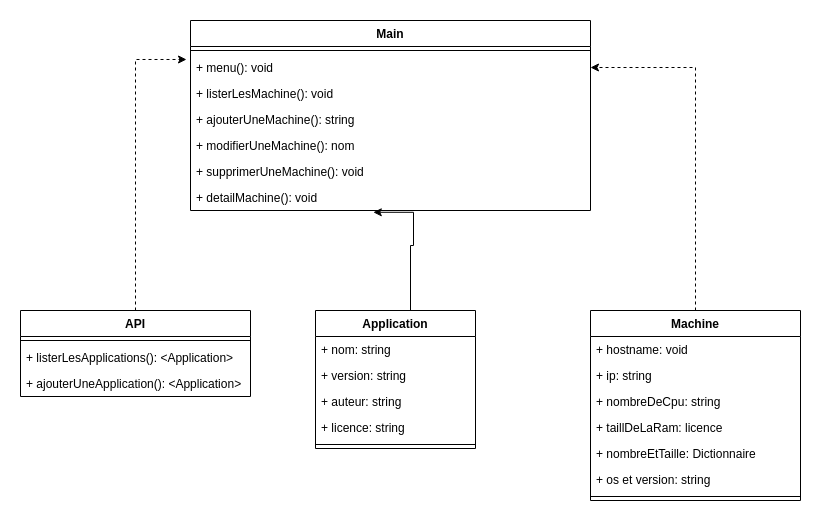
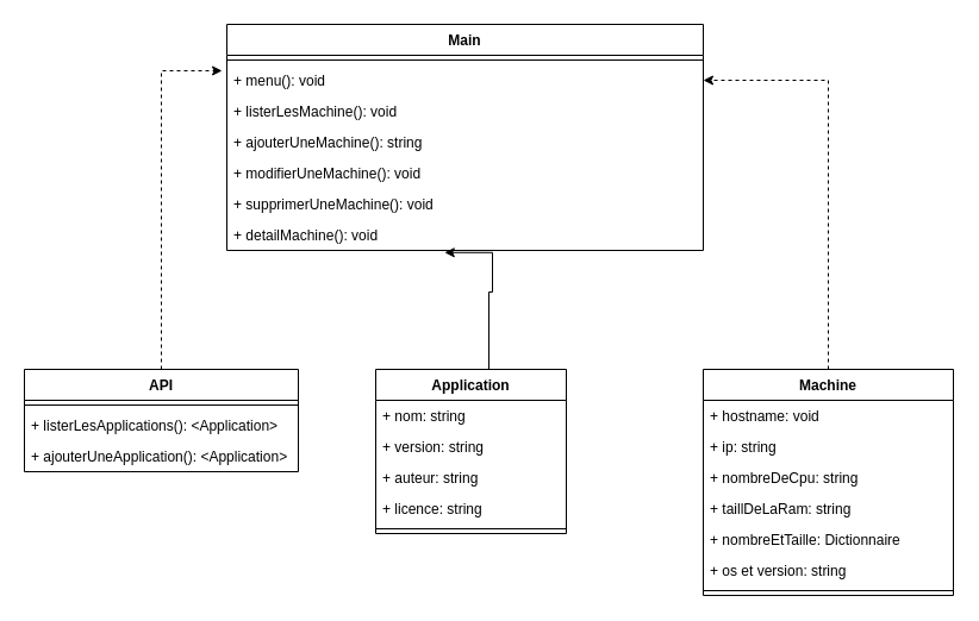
  <mxCell id="0" />
  <mxCell id="1" parent="0" />
  <mxCell id="2" value="Main" style="swimlane;fontStyle=1;align=center;verticalAlign=top;childLayout=stackLayout;horizontal=1;startSize=26;horizontalStack=0;resizeParent=1;resizeParentMax=0;resizeLast=0;collapsible=1;marginBottom=0;" vertex="1" parent="1"><mxGeometry x="190" y="20" width="400" height="190" as="geometry" /></mxCell>
  <mxCell id="3" value="" style="line;strokeWidth=1;fillColor=none;align=left;verticalAlign=middle;spacingTop=-1;spacingLeft=3;spacingRight=3;rotatable=0;labelPosition=right;points=[];portConstraint=eastwest;" vertex="1" parent="2"><mxGeometry y="26" width="400" height="8" as="geometry" /></mxCell>
  <mxCell id="4" value="+ menu(): void" style="text;strokeColor=none;fillColor=none;align=left;verticalAlign=top;spacingLeft=4;spacingRight=4;overflow=hidden;rotatable=0;points=[[0,0.5],[1,0.5]];portConstraint=eastwest;" vertex="1" parent="2"><mxGeometry y="34" width="400" height="26" as="geometry" /></mxCell>
  <mxCell id="5" value="+ listerLesMachine(): void" style="text;strokeColor=none;fillColor=none;align=left;verticalAlign=top;spacingLeft=4;spacingRight=4;overflow=hidden;rotatable=0;points=[[0,0.5],[1,0.5]];portConstraint=eastwest;" vertex="1" parent="2"><mxGeometry y="60" width="400" height="26" as="geometry" /></mxCell>
  <mxCell id="6" value="+ ajouterUneMachine(): string" style="text;strokeColor=none;fillColor=none;align=left;verticalAlign=top;spacingLeft=4;spacingRight=4;overflow=hidden;rotatable=0;points=[[0,0.5],[1,0.5]];portConstraint=eastwest;" vertex="1" parent="2"><mxGeometry y="86" width="400" height="26" as="geometry" /></mxCell>
- <mxCell id="7" value="+ modifierUneMachine(): nom" style="text;strokeColor=none;fillColor=none;align=left;verticalAlign=top;spacingLeft=4;spacingRight=4;overflow=hidden;rotatable=0;points=[[0,0.5],[1,0.5]];portConstraint=eastwest;" vertex="1" parent="2"><mxGeometry y="112" width="400" height="26" as="geometry" /></mxCell>
+ <mxCell id="7" value="+ modifierUneMachine(): void" style="text;strokeColor=none;fillColor=none;align=left;verticalAlign=top;spacingLeft=4;spacingRight=4;overflow=hidden;rotatable=0;points=[[0,0.5],[1,0.5]];portConstraint=eastwest;" vertex="1" parent="2"><mxGeometry y="112" width="400" height="26" as="geometry" /></mxCell>
  <mxCell id="8" value="+ supprimerUneMachine(): void" style="text;strokeColor=none;fillColor=none;align=left;verticalAlign=top;spacingLeft=4;spacingRight=4;overflow=hidden;rotatable=0;points=[[0,0.5],[1,0.5]];portConstraint=eastwest;" vertex="1" parent="2"><mxGeometry y="138" width="400" height="26" as="geometry" /></mxCell>
  <mxCell id="9" value="+ detailMachine(): void" style="text;strokeColor=none;fillColor=none;align=left;verticalAlign=top;spacingLeft=4;spacingRight=4;overflow=hidden;rotatable=0;points=[[0,0.5],[1,0.5]];portConstraint=eastwest;" vertex="1" parent="2"><mxGeometry y="164" width="400" height="26" as="geometry" /></mxCell>
  <mxCell id="10" style="edgeStyle=orthogonalEdgeStyle;rounded=0;orthogonalLoop=1;jettySize=auto;html=1;entryX=1;entryY=0.5;entryDx=0;entryDy=0;dashed=1;" edge="1" parent="1" source="11" target="4"><mxGeometry relative="1" as="geometry" /></mxCell>
  <mxCell id="11" value="Machine" style="swimlane;fontStyle=1;align=center;verticalAlign=top;childLayout=stackLayout;horizontal=1;startSize=26;horizontalStack=0;resizeParent=1;resizeParentMax=0;resizeLast=0;collapsible=1;marginBottom=0;" vertex="1" parent="1"><mxGeometry x="590" y="310" width="210" height="190" as="geometry" /></mxCell>
  <mxCell id="12" value="+ hostname: void" style="text;strokeColor=none;fillColor=none;align=left;verticalAlign=top;spacingLeft=4;spacingRight=4;overflow=hidden;rotatable=0;points=[[0,0.5],[1,0.5]];portConstraint=eastwest;" vertex="1" parent="11"><mxGeometry y="26" width="210" height="26" as="geometry" /></mxCell>
  <mxCell id="13" value="+ ip: string" style="text;strokeColor=none;fillColor=none;align=left;verticalAlign=top;spacingLeft=4;spacingRight=4;overflow=hidden;rotatable=0;points=[[0,0.5],[1,0.5]];portConstraint=eastwest;" vertex="1" parent="11"><mxGeometry y="52" width="210" height="26" as="geometry" /></mxCell>
  <mxCell id="14" value="+ nombreDeCpu: string" style="text;strokeColor=none;fillColor=none;align=left;verticalAlign=top;spacingLeft=4;spacingRight=4;overflow=hidden;rotatable=0;points=[[0,0.5],[1,0.5]];portConstraint=eastwest;" vertex="1" parent="11"><mxGeometry y="78" width="210" height="26" as="geometry" /></mxCell>
- <mxCell id="15" value="+ taillDeLaRam: licence" style="text;strokeColor=none;fillColor=none;align=left;verticalAlign=top;spacingLeft=4;spacingRight=4;overflow=hidden;rotatable=0;points=[[0,0.5],[1,0.5]];portConstraint=eastwest;" vertex="1" parent="11"><mxGeometry y="104" width="210" height="26" as="geometry" /></mxCell>
+ <mxCell id="15" value="+ taillDeLaRam: string" style="text;strokeColor=none;fillColor=none;align=left;verticalAlign=top;spacingLeft=4;spacingRight=4;overflow=hidden;rotatable=0;points=[[0,0.5],[1,0.5]];portConstraint=eastwest;" vertex="1" parent="11"><mxGeometry y="104" width="210" height="26" as="geometry" /></mxCell>
  <mxCell id="16" value="+ nombreEtTaille: Dictionnaire" style="text;strokeColor=none;fillColor=none;align=left;verticalAlign=top;spacingLeft=4;spacingRight=4;overflow=hidden;rotatable=0;points=[[0,0.5],[1,0.5]];portConstraint=eastwest;" vertex="1" parent="11"><mxGeometry y="130" width="210" height="26" as="geometry" /></mxCell>
  <mxCell id="17" value="+ os et version: string" style="text;strokeColor=none;fillColor=none;align=left;verticalAlign=top;spacingLeft=4;spacingRight=4;overflow=hidden;rotatable=0;points=[[0,0.5],[1,0.5]];portConstraint=eastwest;" vertex="1" parent="11"><mxGeometry y="156" width="210" height="26" as="geometry" /></mxCell>
  <mxCell id="18" value="" style="line;strokeWidth=1;fillColor=none;align=left;verticalAlign=middle;spacingTop=-1;spacingLeft=3;spacingRight=3;rotatable=0;labelPosition=right;points=[];portConstraint=eastwest;" vertex="1" parent="11"><mxGeometry y="182" width="210" height="8" as="geometry" /></mxCell>
  <mxCell id="19" style="edgeStyle=orthogonalEdgeStyle;rounded=0;orthogonalLoop=1;jettySize=auto;html=1;entryX=0.457;entryY=1.069;entryDx=0;entryDy=0;entryPerimeter=0;" edge="1" parent="1" source="20" target="9"><mxGeometry relative="1" as="geometry"><mxPoint x="410" y="150" as="targetPoint" /><Array as="points"><mxPoint x="410" y="245" /><mxPoint x="413" y="245" /></Array></mxGeometry></mxCell>
  <mxCell id="20" value="Application" style="swimlane;fontStyle=1;align=center;verticalAlign=top;childLayout=stackLayout;horizontal=1;startSize=26;horizontalStack=0;resizeParent=1;resizeParentMax=0;resizeLast=0;collapsible=1;marginBottom=0;" vertex="1" parent="1"><mxGeometry x="315" y="310" width="160" height="138" as="geometry" /></mxCell>
  <mxCell id="21" value="+ nom: string" style="text;strokeColor=none;fillColor=none;align=left;verticalAlign=top;spacingLeft=4;spacingRight=4;overflow=hidden;rotatable=0;points=[[0,0.5],[1,0.5]];portConstraint=eastwest;" vertex="1" parent="20"><mxGeometry y="26" width="160" height="26" as="geometry" /></mxCell>
  <mxCell id="22" value="+ version: string" style="text;strokeColor=none;fillColor=none;align=left;verticalAlign=top;spacingLeft=4;spacingRight=4;overflow=hidden;rotatable=0;points=[[0,0.5],[1,0.5]];portConstraint=eastwest;" vertex="1" parent="20"><mxGeometry y="52" width="160" height="26" as="geometry" /></mxCell>
  <mxCell id="23" value="+ auteur: string" style="text;strokeColor=none;fillColor=none;align=left;verticalAlign=top;spacingLeft=4;spacingRight=4;overflow=hidden;rotatable=0;points=[[0,0.5],[1,0.5]];portConstraint=eastwest;" vertex="1" parent="20"><mxGeometry y="78" width="160" height="26" as="geometry" /></mxCell>
  <mxCell id="24" value="+ licence: string" style="text;strokeColor=none;fillColor=none;align=left;verticalAlign=top;spacingLeft=4;spacingRight=4;overflow=hidden;rotatable=0;points=[[0,0.5],[1,0.5]];portConstraint=eastwest;" vertex="1" parent="20"><mxGeometry y="104" width="160" height="26" as="geometry" /></mxCell>
  <mxCell id="25" value="" style="line;strokeWidth=1;fillColor=none;align=left;verticalAlign=middle;spacingTop=-1;spacingLeft=3;spacingRight=3;rotatable=0;labelPosition=right;points=[];portConstraint=eastwest;" vertex="1" parent="20"><mxGeometry y="130" width="160" height="8" as="geometry" /></mxCell>
  <mxCell id="26" style="edgeStyle=orthogonalEdgeStyle;rounded=0;orthogonalLoop=1;jettySize=auto;html=1;entryX=-0.01;entryY=0.192;entryDx=0;entryDy=0;entryPerimeter=0;dashed=1;" edge="1" parent="1" source="27" target="4"><mxGeometry relative="1" as="geometry" /></mxCell>
  <mxCell id="27" value="API" style="swimlane;fontStyle=1;align=center;verticalAlign=top;childLayout=stackLayout;horizontal=1;startSize=26;horizontalStack=0;resizeParent=1;resizeParentMax=0;resizeLast=0;collapsible=1;marginBottom=0;" vertex="1" parent="1"><mxGeometry x="20" y="310" width="230" height="86" as="geometry" /></mxCell>
  <mxCell id="28" value="" style="line;strokeWidth=1;fillColor=none;align=left;verticalAlign=middle;spacingTop=-1;spacingLeft=3;spacingRight=3;rotatable=0;labelPosition=right;points=[];portConstraint=eastwest;" vertex="1" parent="27"><mxGeometry y="26" width="230" height="8" as="geometry" /></mxCell>
  <mxCell id="29" value="+ listerLesApplications(): &lt;Application&gt;" style="text;strokeColor=none;fillColor=none;align=left;verticalAlign=top;spacingLeft=4;spacingRight=4;overflow=hidden;rotatable=0;points=[[0,0.5],[1,0.5]];portConstraint=eastwest;" vertex="1" parent="27"><mxGeometry y="34" width="230" height="26" as="geometry" /></mxCell>
  <mxCell id="30" value="+ ajouterUneApplication(): &lt;Application&gt;" style="text;strokeColor=none;fillColor=none;align=left;verticalAlign=top;spacingLeft=4;spacingRight=4;overflow=hidden;rotatable=0;points=[[0,0.5],[1,0.5]];portConstraint=eastwest;" vertex="1" parent="27"><mxGeometry y="60" width="230" height="26" as="geometry" /></mxCell>
